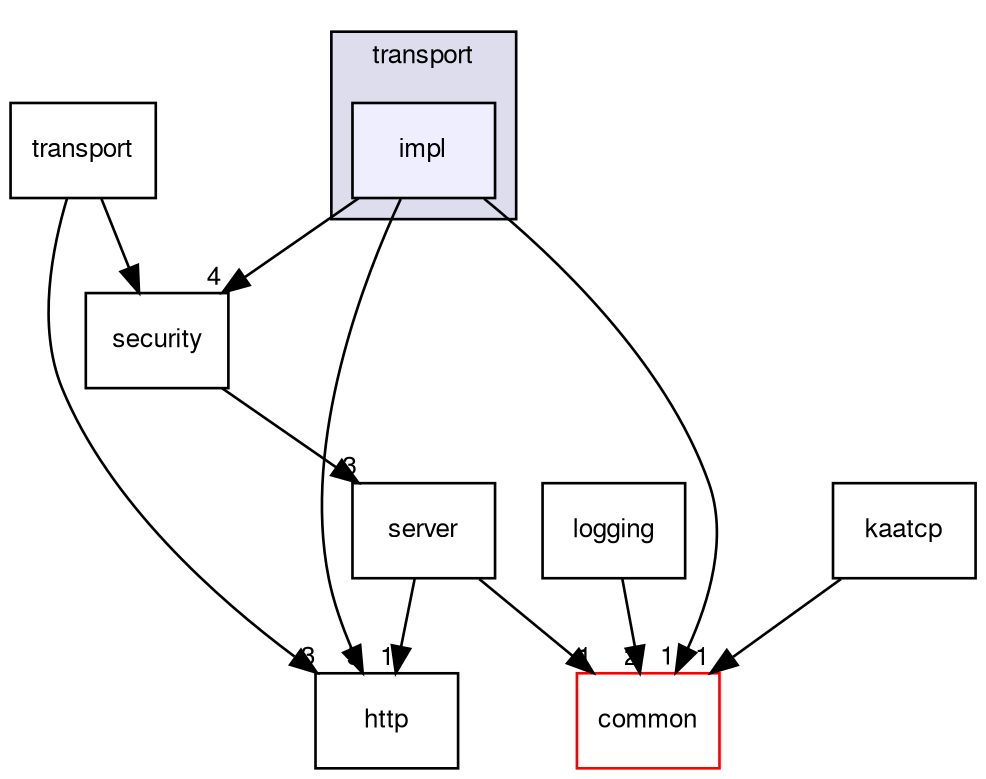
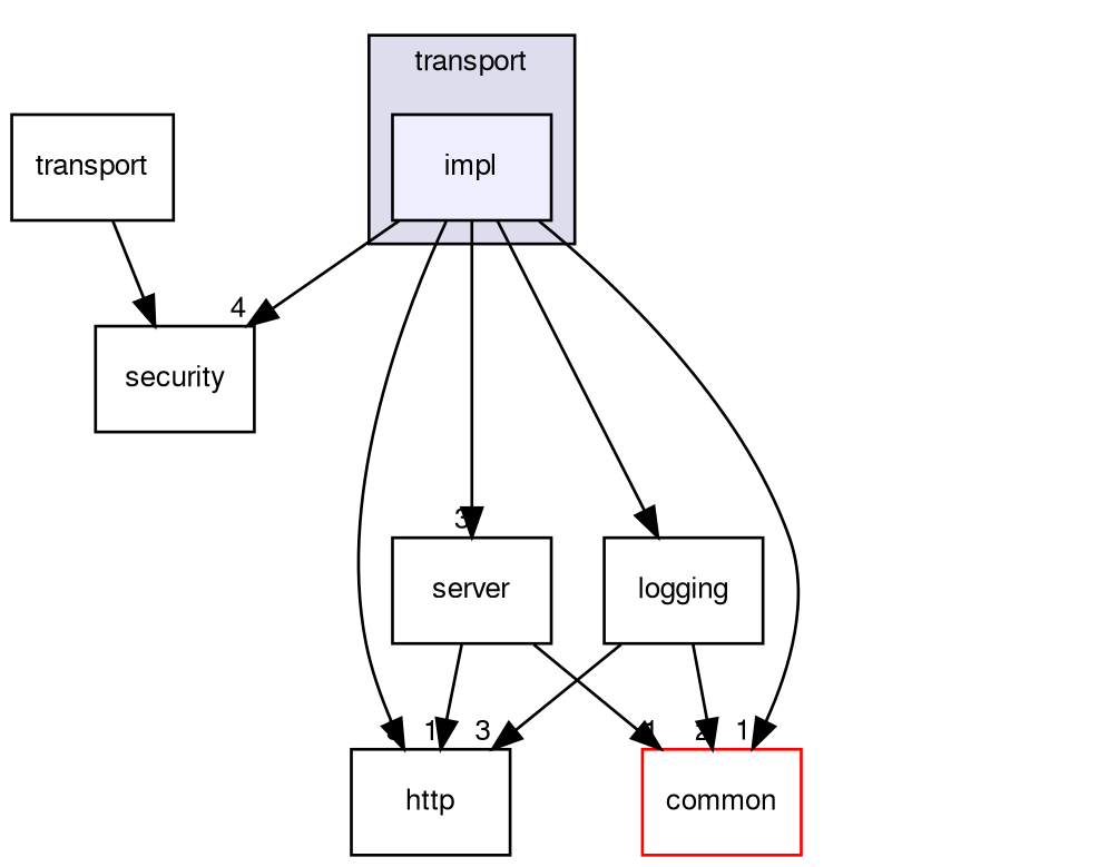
  digraph {
    compound=true
    node [fontname=FreeSans fontsize=10 shape=box]
    edge [headlabel=1 labeldistance=1.5 labelfontname=FreeSans labelfontsize=10]
    n1 [fillcolor="#eeeeff" label=impl pencolor=black style=filled]
    n2 [label=http]
    n3 [label=logging]
    n4 [color=red label=common]
    n5 [label=server]
    n6 [label=security]
    n7 [label=transport]
-   n8 [label=kaatcp]
    subgraph cluster_1 {
      bgcolor="#ddddee"
      fontname=FreeSans
      fontsize=10
      label=transport
      pencolor=black
      n1
    }
    n1 -> n2 [headlabel=5]
+   n1 -> n3
    n1 -> n4
-   n6 -> n5 [headlabel=3]
+   n1 -> n5 [headlabel=3]
    n1 -> n6 [headlabel=4]
    n3 -> n4 [headlabel=2]
    n5 -> n2
    n5 -> n4
-   n7 -> n2 [headlabel=3]
+   n3 -> n2 [headlabel=3]
    n7 -> n6
-   n8 -> n4
  }
